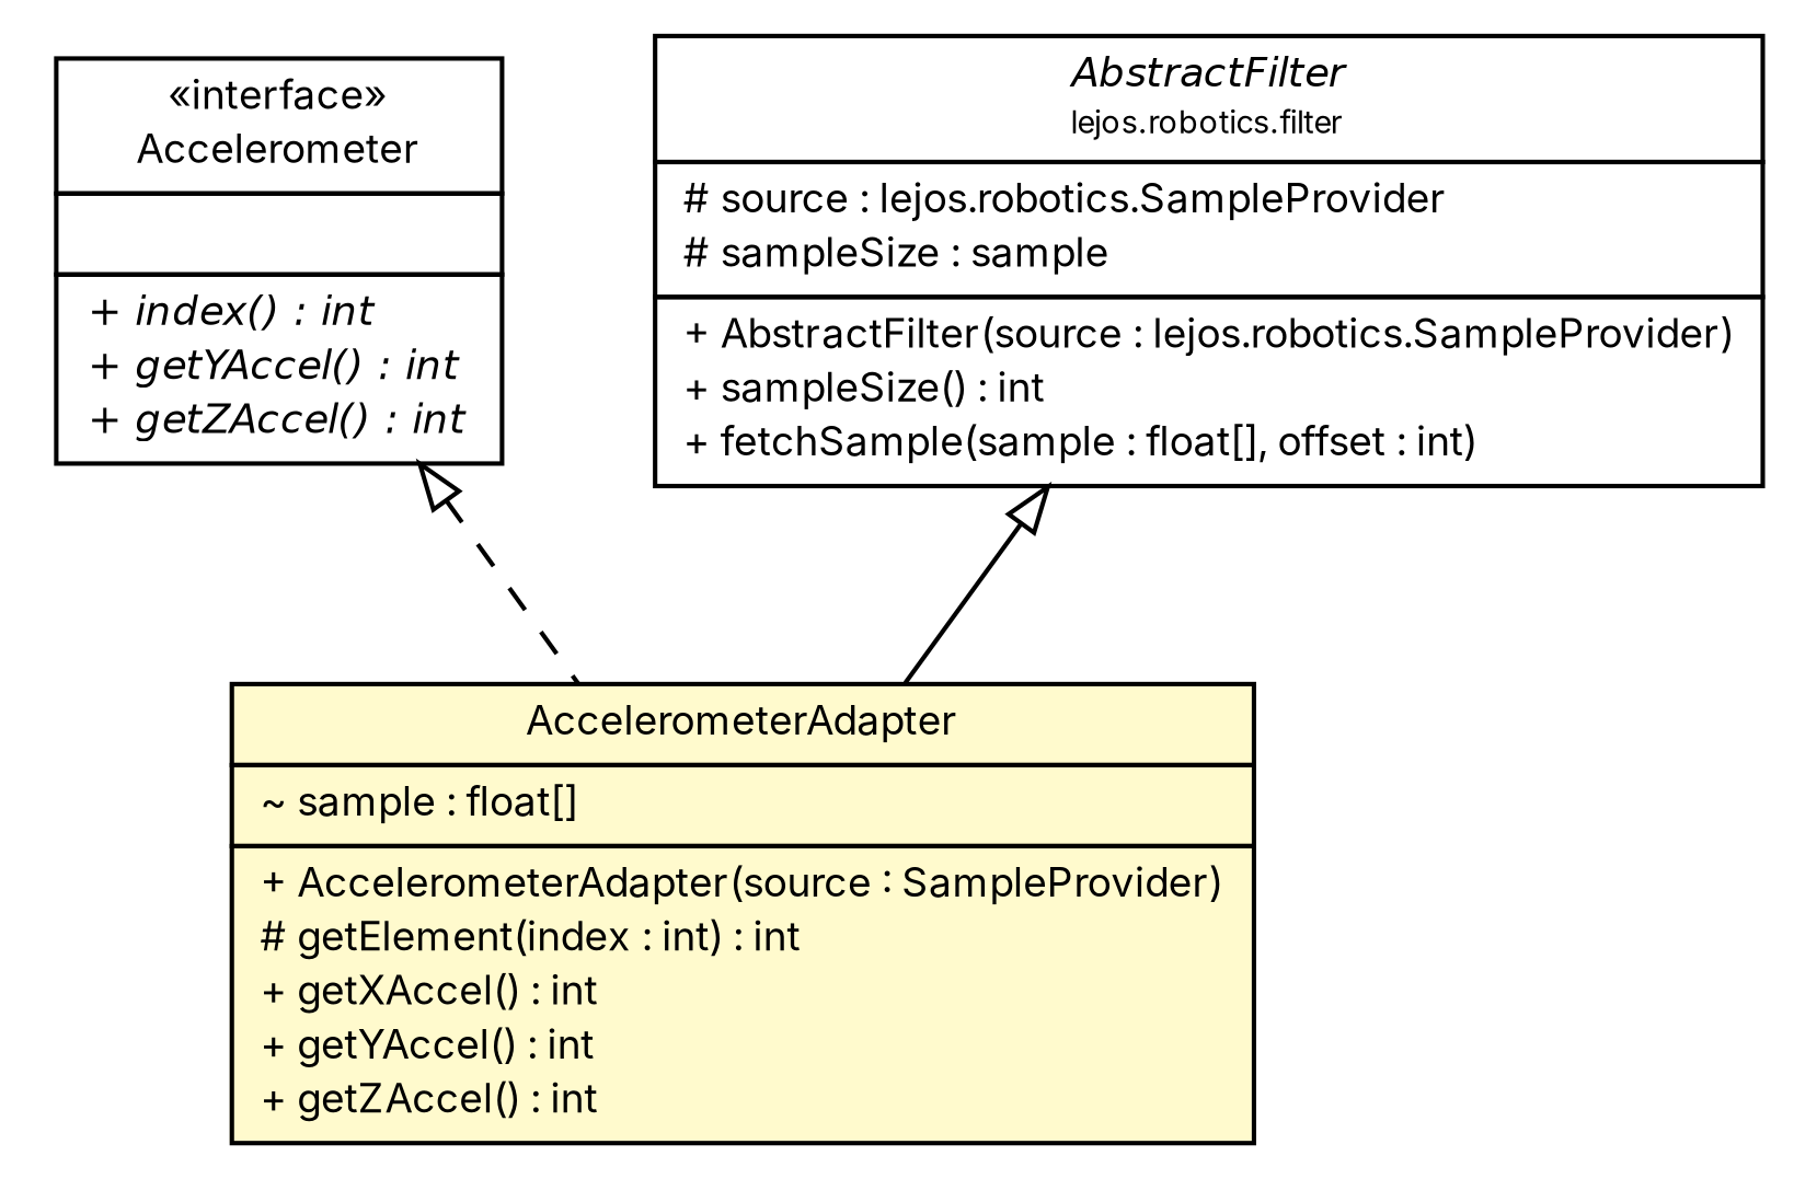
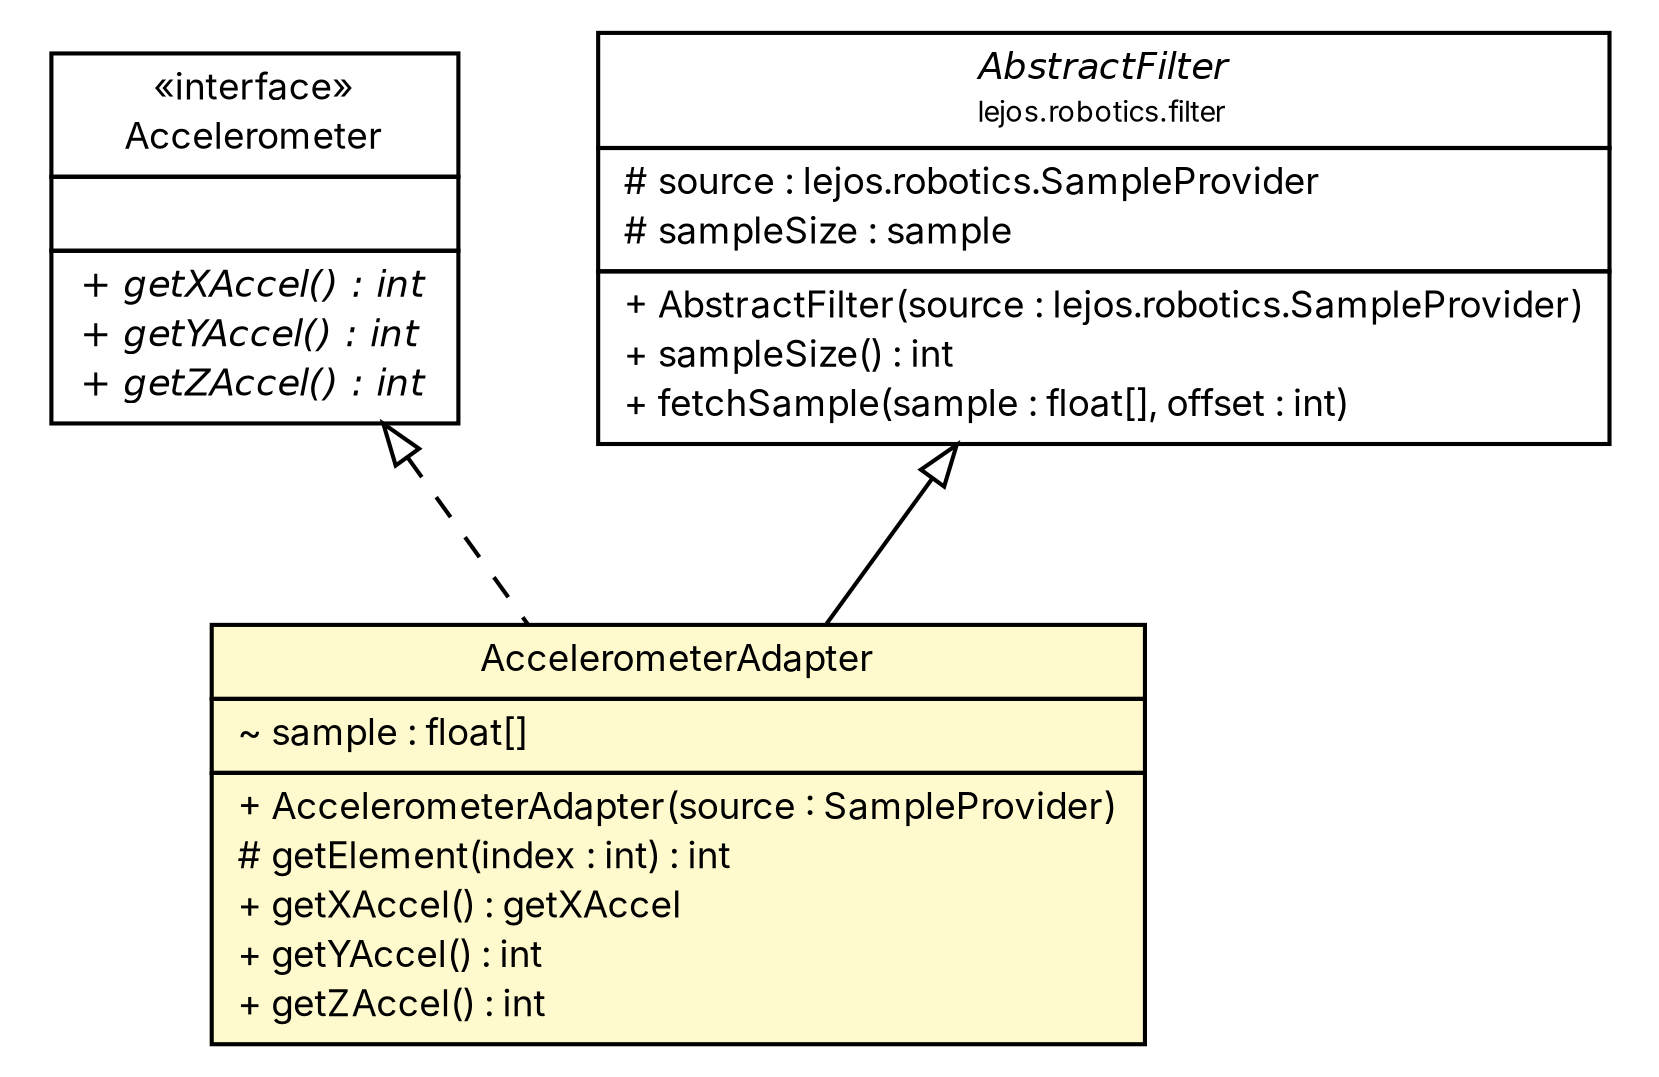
  digraph {
    fontname=Inter
    nodesep=0.25
    ranksep=0.5
    node [fontcolor=black fontname=Inter fontsize=9.0 shape=plaintext]
    edge [arrowtail=empty dir=back fontname=Inter fontsize=10 headport=p labelfontname=Helvetica labelfontsize=10 tailport=p]
-   n1 [label=<<table title="lejos.robotics.Accelerometer" border="0" cellborder="1" cellspacing="0" cellpadding="2" port="p" href="./Accelerometer.html"> 		<tr><td><table border="0" cellspacing="0" cellpadding="1"> <tr><td align="center" balign="center"> &#171;interface&#187; </td></tr> <tr><td align="center" balign="center"> Accelerometer </td></tr> 		</table></td></tr> 		<tr><td><table border="0" cellspacing="0" cellpadding="1"> <tr><td align="left" balign="left">  </td></tr> 		</table></td></tr> 		<tr><td><table border="0" cellspacing="0" cellpadding="1"> <tr><td align="left" balign="left"><font face="Helvetica-Oblique" point-size="9.0"> + index() : int </font></td></tr> <tr><td align="left" balign="left"><font face="Helvetica-Oblique" point-size="9.0"> + getYAccel() : int </font></td></tr> <tr><td align="left" balign="left"><font face="Helvetica-Oblique" point-size="9.0"> + getZAccel() : int </font></td></tr> 		</table></td></tr> 		</table>>]
-   n2 [label=<<table title="lejos.robotics.AccelerometerAdapter" border="0" cellborder="1" cellspacing="0" cellpadding="2" port="p" bgcolor="lemonChiffon" href="./AccelerometerAdapter.html"> 		<tr><td><table border="0" cellspacing="0" cellpadding="1"> <tr><td align="center" balign="center"> AccelerometerAdapter </td></tr> 		</table></td></tr> 		<tr><td><table border="0" cellspacing="0" cellpadding="1"> <tr><td align="left" balign="left"> ~ sample : float[] </td></tr> 		</table></td></tr> 		<tr><td><table border="0" cellspacing="0" cellpadding="1"> <tr><td align="left" balign="left"> + AccelerometerAdapter(source : SampleProvider) </td></tr> <tr><td align="left" balign="left"> # getElement(index : int) : int </td></tr> <tr><td align="left" balign="left"> + getXAccel() : int </td></tr> <tr><td align="left" balign="left"> + getYAccel() : int </td></tr> <tr><td align="left" balign="left"> + getZAccel() : int </td></tr> 		</table></td></tr> 		</table>>]
+   n1 [label=<<table title="lejos.robotics.Accelerometer" border="0" cellborder="1" cellspacing="0" cellpadding="2" port="p" href="./Accelerometer.html"> 		<tr><td><table border="0" cellspacing="0" cellpadding="1"> <tr><td align="center" balign="center"> &#171;interface&#187; </td></tr> <tr><td align="center" balign="center"> Accelerometer </td></tr> 		</table></td></tr> 		<tr><td><table border="0" cellspacing="0" cellpadding="1"> <tr><td align="left" balign="left">  </td></tr> 		</table></td></tr> 		<tr><td><table border="0" cellspacing="0" cellpadding="1"> <tr><td align="left" balign="left"><font face="Helvetica-Oblique" point-size="9.0"> + getXAccel() : int </font></td></tr> <tr><td align="left" balign="left"><font face="Helvetica-Oblique" point-size="9.0"> + getYAccel() : int </font></td></tr> <tr><td align="left" balign="left"><font face="Helvetica-Oblique" point-size="9.0"> + getZAccel() : int </font></td></tr> 		</table></td></tr> 		</table>>]
+   n2 [label=<<table title="lejos.robotics.AccelerometerAdapter" border="0" cellborder="1" cellspacing="0" cellpadding="2" port="p" bgcolor="lemonChiffon" href="./AccelerometerAdapter.html"> 		<tr><td><table border="0" cellspacing="0" cellpadding="1"> <tr><td align="center" balign="center"> AccelerometerAdapter </td></tr> 		</table></td></tr> 		<tr><td><table border="0" cellspacing="0" cellpadding="1"> <tr><td align="left" balign="left"> ~ sample : float[] </td></tr> 		</table></td></tr> 		<tr><td><table border="0" cellspacing="0" cellpadding="1"> <tr><td align="left" balign="left"> + AccelerometerAdapter(source : SampleProvider) </td></tr> <tr><td align="left" balign="left"> # getElement(index : int) : int </td></tr> <tr><td align="left" balign="left"> + getXAccel() : getXAccel </td></tr> <tr><td align="left" balign="left"> + getYAccel() : int </td></tr> <tr><td align="left" balign="left"> + getZAccel() : int </td></tr> 		</table></td></tr> 		</table>>]
    n3 [label=<<table title="lejos.robotics.filter.AbstractFilter" border="0" cellborder="1" cellspacing="0" cellpadding="2" port="p" href="./filter/AbstractFilter.html"> 		<tr><td><table border="0" cellspacing="0" cellpadding="1"> <tr><td align="center" balign="center"><font face="Helvetica-Oblique"> AbstractFilter </font></td></tr> <tr><td align="center" balign="center"><font point-size="7.0"> lejos.robotics.filter </font></td></tr> 		</table></td></tr> 		<tr><td><table border="0" cellspacing="0" cellpadding="1"> <tr><td align="left" balign="left"> # source : lejos.robotics.SampleProvider </td></tr> <tr><td align="left" balign="left"> # sampleSize : sample </td></tr> 		</table></td></tr> 		<tr><td><table border="0" cellspacing="0" cellpadding="1"> <tr><td align="left" balign="left"> + AbstractFilter(source : lejos.robotics.SampleProvider) </td></tr> <tr><td align="left" balign="left"> + sampleSize() : int </td></tr> <tr><td align="left" balign="left"> + fetchSample(sample : float[], offset : int) </td></tr> 		</table></td></tr> 		</table>>]
    n1 -> n2 [style=dashed]
    n3 -> n2
  }
